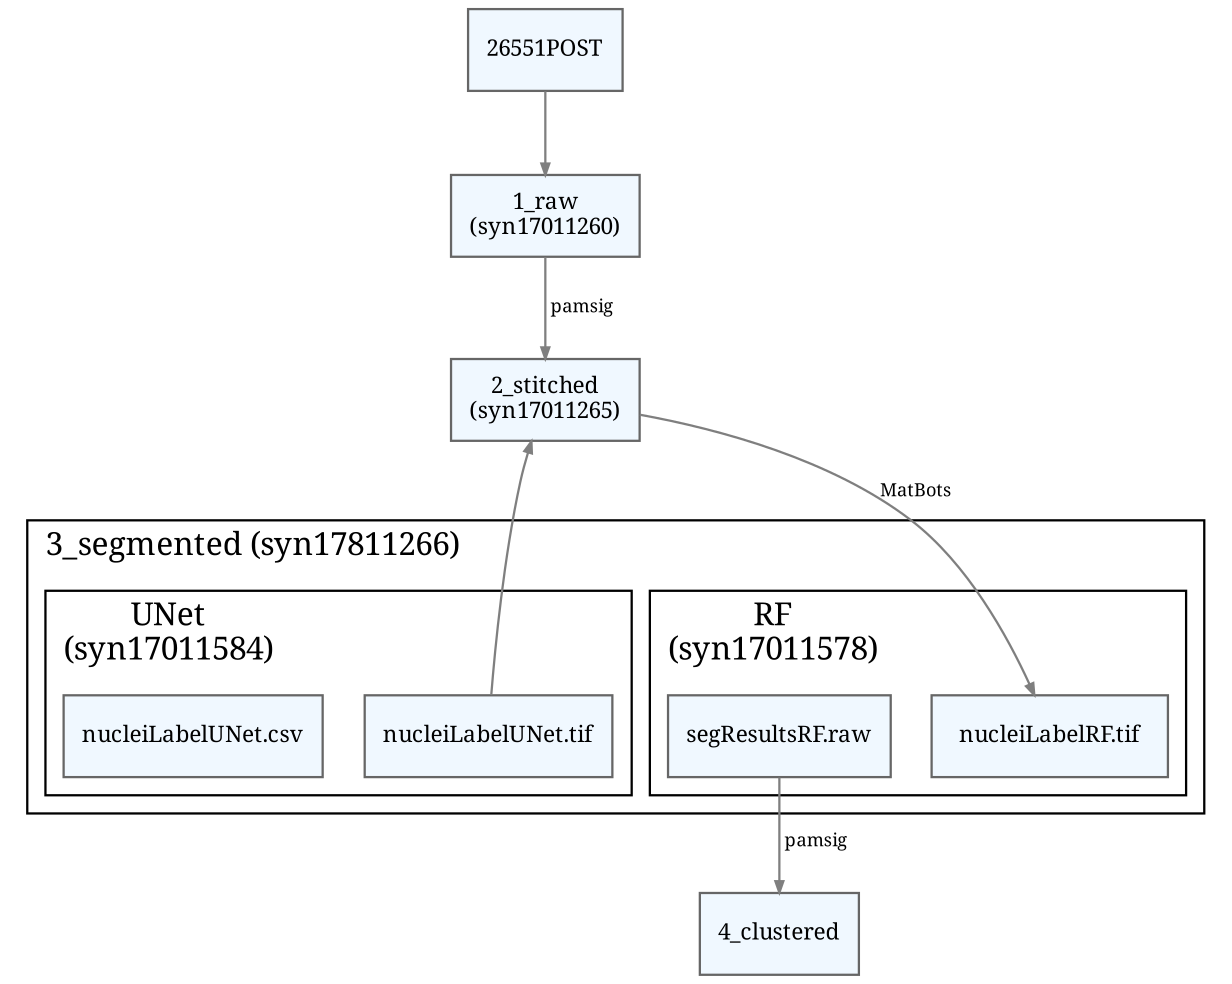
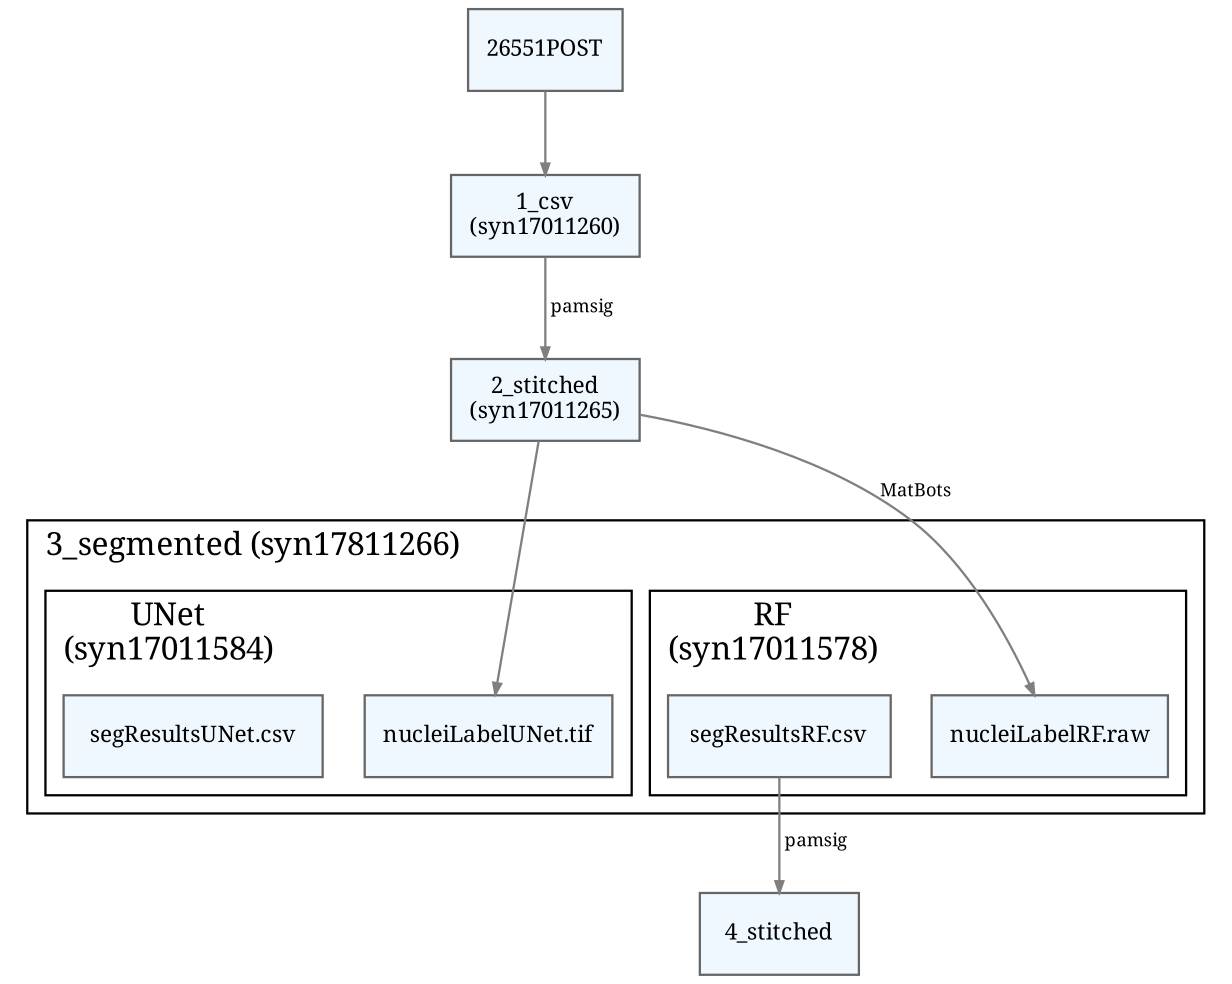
  digraph {
    compound=true
    fontname="Noto Serif"
    node [color=gray40 fillcolor=aliceblue fontname="Noto Serif" fontsize=10 shape=rectangle style=filled]
    edge [arrowsize=0.5 color=gray50 fontname="Noto Serif" fontsize=8]
-   n1 [label="nucleiLabelRF.tif"]
-   n2 [label="segResultsRF.raw"]
+   n1 [label="nucleiLabelRF.raw"]
+   n2 [label="segResultsRF.csv"]
    n3 [label="nucleiLabelUNet.tif"]
-   n4 [label="nucleiLabelUNet.csv"]
-   n5 [label="4_clustered"]
+   n4 [label="segResultsUNet.csv"]
+   n5 [label="4_stitched"]
    n6 [label="26551POST"]
-   n7 [label="1_raw\n(syn17011260)"]
+   n7 [label="1_csv\n(syn17011260)"]
    n8 [label="2_stitched\n(syn17011265)"]
    subgraph cluster_1 {
      label="3_segmented (syn17811266)"
      labeljust=l
      subgraph cluster_2 {
        label="RF\n(syn17011578)"
        labeljust=l
        n1
        n2
      }
      subgraph cluster_3 {
        label="UNet\n(syn17011584)"
        labeljust=l
        n3
        n4
      }
    }
    n2 -> n5 [label=" pamsig"]
    n6 -> n7
    n7 -> n8 [label=" pamsig"]
    n8 -> n1 [label=" MatBots"]
-   n3 -> n8
+   n8 -> n3
  }
